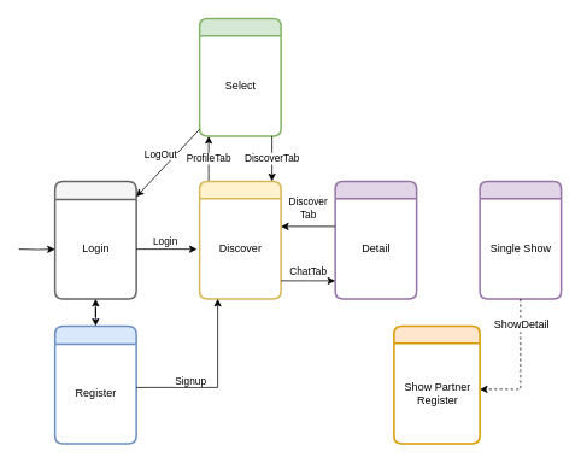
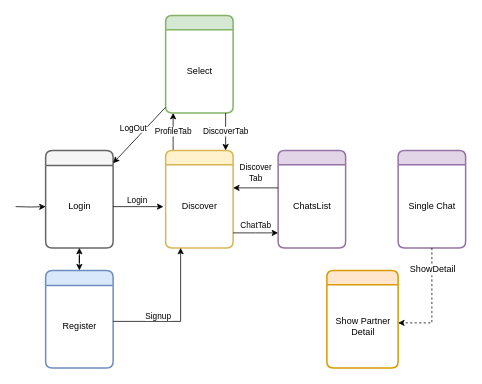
  <mxCell id="0" />
  <mxCell id="1" parent="0" />
  <mxCell id="2" value="" style="swimlane;childLayout=stackLayout;horizontal=1;startSize=20;horizontalStack=0;fillColor=#f5f5f5;rounded=1;fontSize=14;fontStyle=0;strokeWidth=2;resizeParent=0;resizeLast=1;shadow=0;dashed=0;align=center;strokeColor=#666666;fontColor=#333333;" parent="1" vertex="1"><mxGeometry x="60" y="200" width="90" height="130" as="geometry"><mxRectangle x="90" y="210" width="50" height="40" as="alternateBounds" /></mxGeometry></mxCell>
  <mxCell id="3" value="Login" style="text;html=1;align=center;verticalAlign=middle;resizable=0;points=[];;autosize=1;" parent="2" vertex="1"><mxGeometry y="20" width="90" height="110" as="geometry" /></mxCell>
  <mxCell id="4" value="ProfileTab" style="edgeStyle=orthogonalEdgeStyle;rounded=0;orthogonalLoop=1;jettySize=auto;html=1;" parent="1" source="5" target="23" edge="1"><mxGeometry relative="1" as="geometry"><Array as="points"><mxPoint x="230" y="190" /><mxPoint x="230" y="190" /></Array></mxGeometry></mxCell>
  <mxCell id="5" value="" style="swimlane;childLayout=stackLayout;horizontal=1;startSize=19;horizontalStack=0;fillColor=#fff2cc;rounded=1;fontSize=14;fontStyle=0;strokeWidth=2;resizeParent=0;resizeLast=1;shadow=0;dashed=0;align=center;strokeColor=#d6b656;" parent="1" vertex="1"><mxGeometry x="220" y="200" width="90" height="130" as="geometry"><mxRectangle x="260" y="240" width="50" height="40" as="alternateBounds" /></mxGeometry></mxCell>
  <mxCell id="6" value="Discover" style="text;html=1;align=center;verticalAlign=middle;resizable=0;points=[];;autosize=1;" parent="5" vertex="1"><mxGeometry y="19" width="90" height="111" as="geometry" /></mxCell>
  <mxCell id="7" value="" style="swimlane;childLayout=stackLayout;horizontal=1;startSize=19;horizontalStack=0;fillColor=#e1d5e7;rounded=1;fontSize=14;fontStyle=0;strokeWidth=2;resizeParent=0;resizeLast=1;shadow=0;dashed=0;align=center;strokeColor=#9673a6;" parent="1" vertex="1"><mxGeometry x="370" y="200" width="90" height="130" as="geometry"><mxRectangle x="260" y="240" width="50" height="40" as="alternateBounds" /></mxGeometry></mxCell>
- <mxCell id="8" value="Detail" style="text;html=1;align=center;verticalAlign=middle;resizable=0;points=[];;autosize=1;" parent="7" vertex="1"><mxGeometry y="19" width="90" height="111" as="geometry" /></mxCell>
+ <mxCell id="8" value="ChatsList" style="text;html=1;align=center;verticalAlign=middle;resizable=0;points=[];;autosize=1;" parent="7" vertex="1"><mxGeometry y="19" width="90" height="111" as="geometry" /></mxCell>
  <mxCell id="9" value="" style="swimlane;childLayout=stackLayout;horizontal=1;startSize=19;horizontalStack=0;fillColor=#e1d5e7;rounded=1;fontSize=14;fontStyle=0;strokeWidth=2;resizeParent=0;resizeLast=1;shadow=0;dashed=0;align=center;strokeColor=#9673a6;" parent="1" vertex="1"><mxGeometry x="530" y="200" width="90" height="130" as="geometry"><mxRectangle x="260" y="240" width="50" height="40" as="alternateBounds" /></mxGeometry></mxCell>
- <mxCell id="10" value="Single Show" style="text;html=1;align=center;verticalAlign=middle;resizable=0;points=[];;autosize=1;" parent="9" vertex="1"><mxGeometry y="19" width="90" height="111" as="geometry" /></mxCell>
+ <mxCell id="10" value="Single Chat" style="text;html=1;align=center;verticalAlign=middle;resizable=0;points=[];;autosize=1;" parent="9" vertex="1"><mxGeometry y="19" width="90" height="111" as="geometry" /></mxCell>
  <mxCell id="11" value="" style="swimlane;childLayout=stackLayout;horizontal=1;startSize=19;horizontalStack=0;fillColor=#ffe6cc;rounded=1;fontSize=14;fontStyle=0;strokeWidth=2;resizeParent=0;resizeLast=1;shadow=0;dashed=0;align=center;strokeColor=#d79b00;" parent="1" vertex="1"><mxGeometry x="435" y="360" width="95" height="130" as="geometry"><mxRectangle x="260" y="240" width="50" height="40" as="alternateBounds" /></mxGeometry></mxCell>
- <mxCell id="12" value="Show Partner &lt;br&gt;Register" style="text;html=1;align=center;verticalAlign=middle;resizable=0;points=[];;autosize=1;" parent="11" vertex="1"><mxGeometry y="19" width="95" height="111" as="geometry" /></mxCell>
+ <mxCell id="12" value="Show Partner &lt;br&gt;Detail" style="text;html=1;align=center;verticalAlign=middle;resizable=0;points=[];;autosize=1;" parent="11" vertex="1"><mxGeometry y="19" width="95" height="111" as="geometry" /></mxCell>
  <mxCell id="13" value="ChatTab" style="edgeStyle=orthogonalEdgeStyle;rounded=0;orthogonalLoop=1;jettySize=auto;html=1;" parent="1" source="6" target="8" edge="1"><mxGeometry y="10" relative="1" as="geometry"><Array as="points"><mxPoint x="340" y="310" /><mxPoint x="340" y="310" /></Array><mxPoint as="offset" /></mxGeometry></mxCell>
  <mxCell id="14" style="edgeStyle=orthogonalEdgeStyle;rounded=0;orthogonalLoop=1;jettySize=auto;html=1;entryX=-0.033;entryY=0.505;entryDx=0;entryDy=0;entryPerimeter=0;" parent="1" source="3" target="6" edge="1"><mxGeometry relative="1" as="geometry" /></mxCell>
  <mxCell id="15" value="Login" style="edgeLabel;html=1;align=center;verticalAlign=middle;resizable=0;points=[];" vertex="1" connectable="0" parent="14"><mxGeometry x="-0.285" relative="1" as="geometry"><mxPoint x="7" y="-10" as="offset" /></mxGeometry></mxCell>
  <mxCell id="16" value="" style="swimlane;childLayout=stackLayout;horizontal=1;startSize=20;horizontalStack=0;fillColor=#dae8fc;rounded=1;fontSize=14;fontStyle=0;strokeWidth=2;resizeParent=0;resizeLast=1;shadow=0;dashed=0;align=center;strokeColor=#6c8ebf;" parent="1" vertex="1"><mxGeometry x="60" y="360" width="90" height="130" as="geometry"><mxRectangle x="260" y="240" width="50" height="40" as="alternateBounds" /></mxGeometry></mxCell>
  <mxCell id="17" value="Register" style="text;html=1;align=center;verticalAlign=middle;resizable=0;points=[];;autosize=1;" parent="16" vertex="1"><mxGeometry y="20" width="90" height="110" as="geometry" /></mxCell>
  <mxCell id="18" style="edgeStyle=orthogonalEdgeStyle;rounded=0;orthogonalLoop=1;jettySize=auto;html=1;entryX=0.5;entryY=0;entryDx=0;entryDy=0;startArrow=classic;startFill=1;" parent="1" source="3" target="16" edge="1"><mxGeometry relative="1" as="geometry" /></mxCell>
  <mxCell id="19" style="edgeStyle=orthogonalEdgeStyle;rounded=0;orthogonalLoop=1;jettySize=auto;html=1;startArrow=none;startFill=0;" parent="1" target="3" edge="1"><mxGeometry relative="1" as="geometry"><mxPoint x="20" y="275" as="sourcePoint" /></mxGeometry></mxCell>
  <mxCell id="20" style="edgeStyle=orthogonalEdgeStyle;rounded=0;orthogonalLoop=1;jettySize=auto;html=1;dashed=1;" parent="1" source="10" target="12" edge="1"><mxGeometry relative="1" as="geometry"><Array as="points"><mxPoint x="575" y="430" /></Array></mxGeometry></mxCell>
  <mxCell id="21" value="&lt;span style=&quot;font-size: 12px;&quot;&gt;ShowDetail&lt;/span&gt;" style="edgeLabel;html=1;align=center;verticalAlign=middle;resizable=0;points=[];" parent="20" vertex="1" connectable="0"><mxGeometry x="-0.381" y="-1" relative="1" as="geometry"><mxPoint x="1" y="-17" as="offset" /></mxGeometry></mxCell>
  <mxCell id="22" value="" style="swimlane;childLayout=stackLayout;horizontal=1;startSize=19;horizontalStack=0;fillColor=#d5e8d4;rounded=1;fontSize=14;fontStyle=0;strokeWidth=2;resizeParent=0;resizeLast=1;shadow=0;dashed=0;align=center;strokeColor=#82b366;" parent="1" vertex="1"><mxGeometry x="220" y="20" width="90" height="130" as="geometry"><mxRectangle x="260" y="240" width="50" height="40" as="alternateBounds" /></mxGeometry></mxCell>
  <mxCell id="23" value="Select" style="text;html=1;align=center;verticalAlign=middle;resizable=0;points=[];;autosize=1;" parent="22" vertex="1"><mxGeometry y="19" width="90" height="111" as="geometry" /></mxCell>
  <mxCell id="24" value="DiscoverTab" style="edgeStyle=orthogonalEdgeStyle;rounded=0;orthogonalLoop=1;jettySize=auto;html=1;" parent="1" source="23" target="5" edge="1"><mxGeometry relative="1" as="geometry"><Array as="points"><mxPoint x="300" y="170" /><mxPoint x="300" y="170" /></Array></mxGeometry></mxCell>
  <mxCell id="25" value="Discover&lt;br&gt;Tab" style="edgeStyle=orthogonalEdgeStyle;rounded=0;orthogonalLoop=1;jettySize=auto;html=1;" parent="1" source="8" target="6" edge="1"><mxGeometry x="-0.001" y="-20" relative="1" as="geometry"><Array as="points"><mxPoint x="350" y="250" /><mxPoint x="350" y="250" /></Array><mxPoint as="offset" /></mxGeometry></mxCell>
  <mxCell id="26" style="edgeStyle=orthogonalEdgeStyle;rounded=0;orthogonalLoop=1;jettySize=auto;html=1;" parent="1" source="16" target="5" edge="1"><mxGeometry relative="1" as="geometry"><Array as="points"><mxPoint x="240" y="428" /></Array></mxGeometry></mxCell>
  <mxCell id="27" value="Signup" style="edgeLabel;html=1;align=center;verticalAlign=middle;resizable=0;points=[];" vertex="1" connectable="0" parent="26"><mxGeometry x="-0.54" relative="1" as="geometry"><mxPoint x="16" y="-8" as="offset" /></mxGeometry></mxCell>
  <mxCell id="28" style="edgeStyle=none;html=1;" edge="1" parent="1" source="23" target="2"><mxGeometry relative="1" as="geometry" /></mxCell>
  <mxCell id="29" value="LogOut" style="edgeLabel;html=1;align=center;verticalAlign=middle;resizable=0;points=[];" vertex="1" connectable="0" parent="28"><mxGeometry x="0.288" y="2" relative="1" as="geometry"><mxPoint y="-22" as="offset" /></mxGeometry></mxCell>
